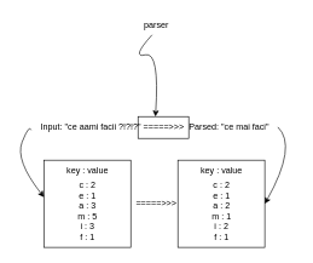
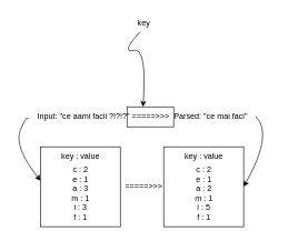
  <mxCell id="0" />
  <mxCell id="1" parent="0" />
  <mxCell id="2" value="Input: &quot;ce aami facii ?!?!?&quot; =====&amp;gt;&amp;gt;&amp;gt;&amp;nbsp; Parsed: &quot;ce mai faci&quot;" style="text;html=1;align=center;verticalAlign=middle;resizable=0;points=[];autosize=1;strokeColor=none;fillColor=none;" vertex="1" parent="1"><mxGeometry x="43" y="160" width="340" height="30" as="geometry" /></mxCell>
- <mxCell id="3" value="parser" style="text;html=1;align=center;verticalAlign=middle;resizable=0;points=[];autosize=1;strokeColor=none;fillColor=none;" vertex="1" parent="1"><mxGeometry x="185" y="20" width="60" height="30" as="geometry" /></mxCell>
+ <mxCell id="3" value="key" style="text;html=1;align=center;verticalAlign=middle;resizable=0;points=[];autosize=1;strokeColor=none;fillColor=none;" vertex="1" parent="1"><mxGeometry x="185" y="20" width="60" height="30" as="geometry" /></mxCell>
  <mxCell id="4" value="" style="curved=1;endArrow=classic;html=1;rounded=0;exitX=0.406;exitY=0.917;exitDx=0;exitDy=0;exitPerimeter=0;" edge="1" parent="1" source="3" target="2"><mxGeometry width="50" height="50" relative="1" as="geometry"><mxPoint x="220" y="120" as="sourcePoint" /><mxPoint x="270" y="70" as="targetPoint" /><Array as="points"><mxPoint x="180" y="80" /><mxPoint x="220" y="70" /></Array></mxGeometry></mxCell>
  <mxCell id="5" value="" style="rounded=0;whiteSpace=wrap;html=1;fillColor=none;" vertex="1" parent="1"><mxGeometry x="190" y="160" width="70" height="30" as="geometry" /></mxCell>
  <mxCell id="6" value="" style="whiteSpace=wrap;html=1;aspect=fixed;fillColor=none;" vertex="1" parent="1"><mxGeometry x="60" y="220" width="120" height="120" as="geometry" /></mxCell>
  <mxCell id="7" value="key : value" style="text;html=1;align=center;verticalAlign=middle;resizable=0;points=[];autosize=1;strokeColor=none;fillColor=none;" vertex="1" parent="1"><mxGeometry x="80" y="220" width="80" height="30" as="geometry" /></mxCell>
- <mxCell id="8" value="c : 2&lt;div&gt;e : 1&lt;/div&gt;&lt;div&gt;a : 3&lt;/div&gt;&lt;div&gt;m : 5&lt;/div&gt;&lt;div&gt;i : 3&lt;/div&gt;&lt;div&gt;f : 1&lt;/div&gt;" style="text;html=1;align=center;verticalAlign=middle;resizable=0;points=[];autosize=1;strokeColor=none;fillColor=none;" vertex="1" parent="1"><mxGeometry x="95" y="240" width="50" height="100" as="geometry" /></mxCell>
+ <mxCell id="8" value="c : 2&lt;div&gt;e : 1&lt;/div&gt;&lt;div&gt;a : 3&lt;/div&gt;&lt;div&gt;m : 1&lt;/div&gt;&lt;div&gt;i : 3&lt;/div&gt;&lt;div&gt;f : 1&lt;/div&gt;" style="text;html=1;align=center;verticalAlign=middle;resizable=0;points=[];autosize=1;strokeColor=none;fillColor=none;" vertex="1" parent="1"><mxGeometry x="95" y="240" width="50" height="100" as="geometry" /></mxCell>
  <mxCell id="9" value="" style="curved=1;endArrow=classic;html=1;rounded=0;exitX=-0.002;exitY=0.619;exitDx=0;exitDy=0;exitPerimeter=0;entryX=0.002;entryY=0.424;entryDx=0;entryDy=0;entryPerimeter=0;" edge="1" parent="1" source="2" target="6"><mxGeometry width="50" height="50" relative="1" as="geometry"><mxPoint x="-10" y="170" as="sourcePoint" /><mxPoint x="40" y="120" as="targetPoint" /><Array as="points"><mxPoint x="40" y="170" /><mxPoint x="20" y="220" /></Array></mxGeometry></mxCell>
  <mxCell id="10" value="=====&amp;gt;&amp;gt;&amp;gt;" style="text;html=1;align=center;verticalAlign=middle;resizable=0;points=[];autosize=1;strokeColor=none;fillColor=none;" vertex="1" parent="1"><mxGeometry x="175" y="265" width="80" height="30" as="geometry" /></mxCell>
  <mxCell id="11" value="" style="whiteSpace=wrap;html=1;aspect=fixed;fillColor=none;" vertex="1" parent="1"><mxGeometry x="245" y="220" width="120" height="120" as="geometry" /></mxCell>
  <mxCell id="12" value="key : value" style="text;html=1;align=center;verticalAlign=middle;resizable=0;points=[];autosize=1;strokeColor=none;fillColor=none;" vertex="1" parent="1"><mxGeometry x="265" y="220" width="80" height="30" as="geometry" /></mxCell>
- <mxCell id="13" value="c : 2&lt;div&gt;e : 1&lt;/div&gt;&lt;div&gt;a : 2&lt;/div&gt;&lt;div&gt;m : 1&lt;/div&gt;&lt;div&gt;i : 2&lt;/div&gt;&lt;div&gt;f : 1&lt;/div&gt;" style="text;html=1;align=center;verticalAlign=middle;resizable=0;points=[];autosize=1;strokeColor=none;fillColor=none;" vertex="1" parent="1"><mxGeometry x="280" y="240" width="50" height="100" as="geometry" /></mxCell>
+ <mxCell id="13" value="c : 2&lt;div&gt;e : 1&lt;/div&gt;&lt;div&gt;a : 2&lt;/div&gt;&lt;div&gt;m : 1&lt;/div&gt;&lt;div&gt;i : 5&lt;/div&gt;&lt;div&gt;f : 1&lt;/div&gt;" style="text;html=1;align=center;verticalAlign=middle;resizable=0;points=[];autosize=1;strokeColor=none;fillColor=none;" vertex="1" parent="1"><mxGeometry x="280" y="240" width="50" height="100" as="geometry" /></mxCell>
  <mxCell id="14" value="" style="curved=1;endArrow=classic;html=1;rounded=0;exitX=1;exitY=0.482;exitDx=0;exitDy=0;exitPerimeter=0;entryX=1;entryY=0.5;entryDx=0;entryDy=0;" edge="1" parent="1" source="2" target="11"><mxGeometry width="50" height="50" relative="1" as="geometry"><mxPoint x="410" y="180" as="sourcePoint" /><mxPoint x="460" y="130" as="targetPoint" /><Array as="points"><mxPoint x="410" y="200" /></Array></mxGeometry></mxCell>
